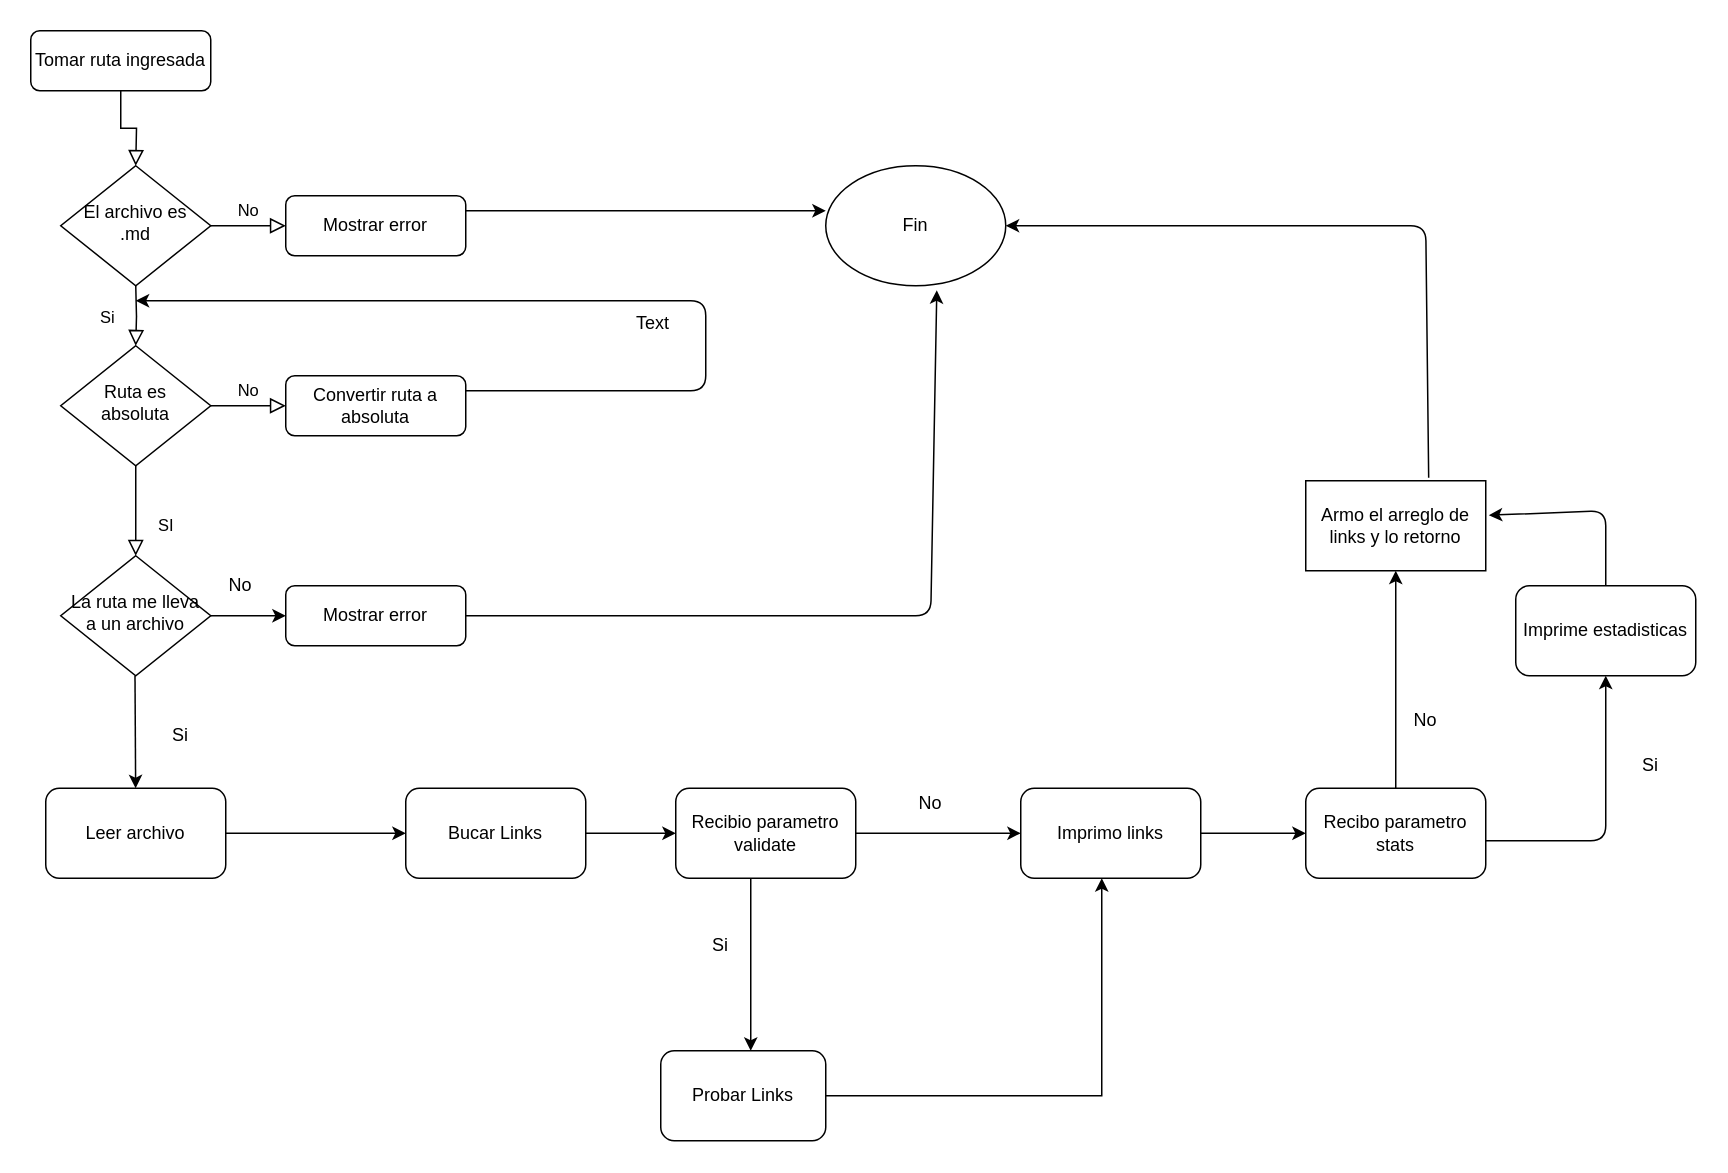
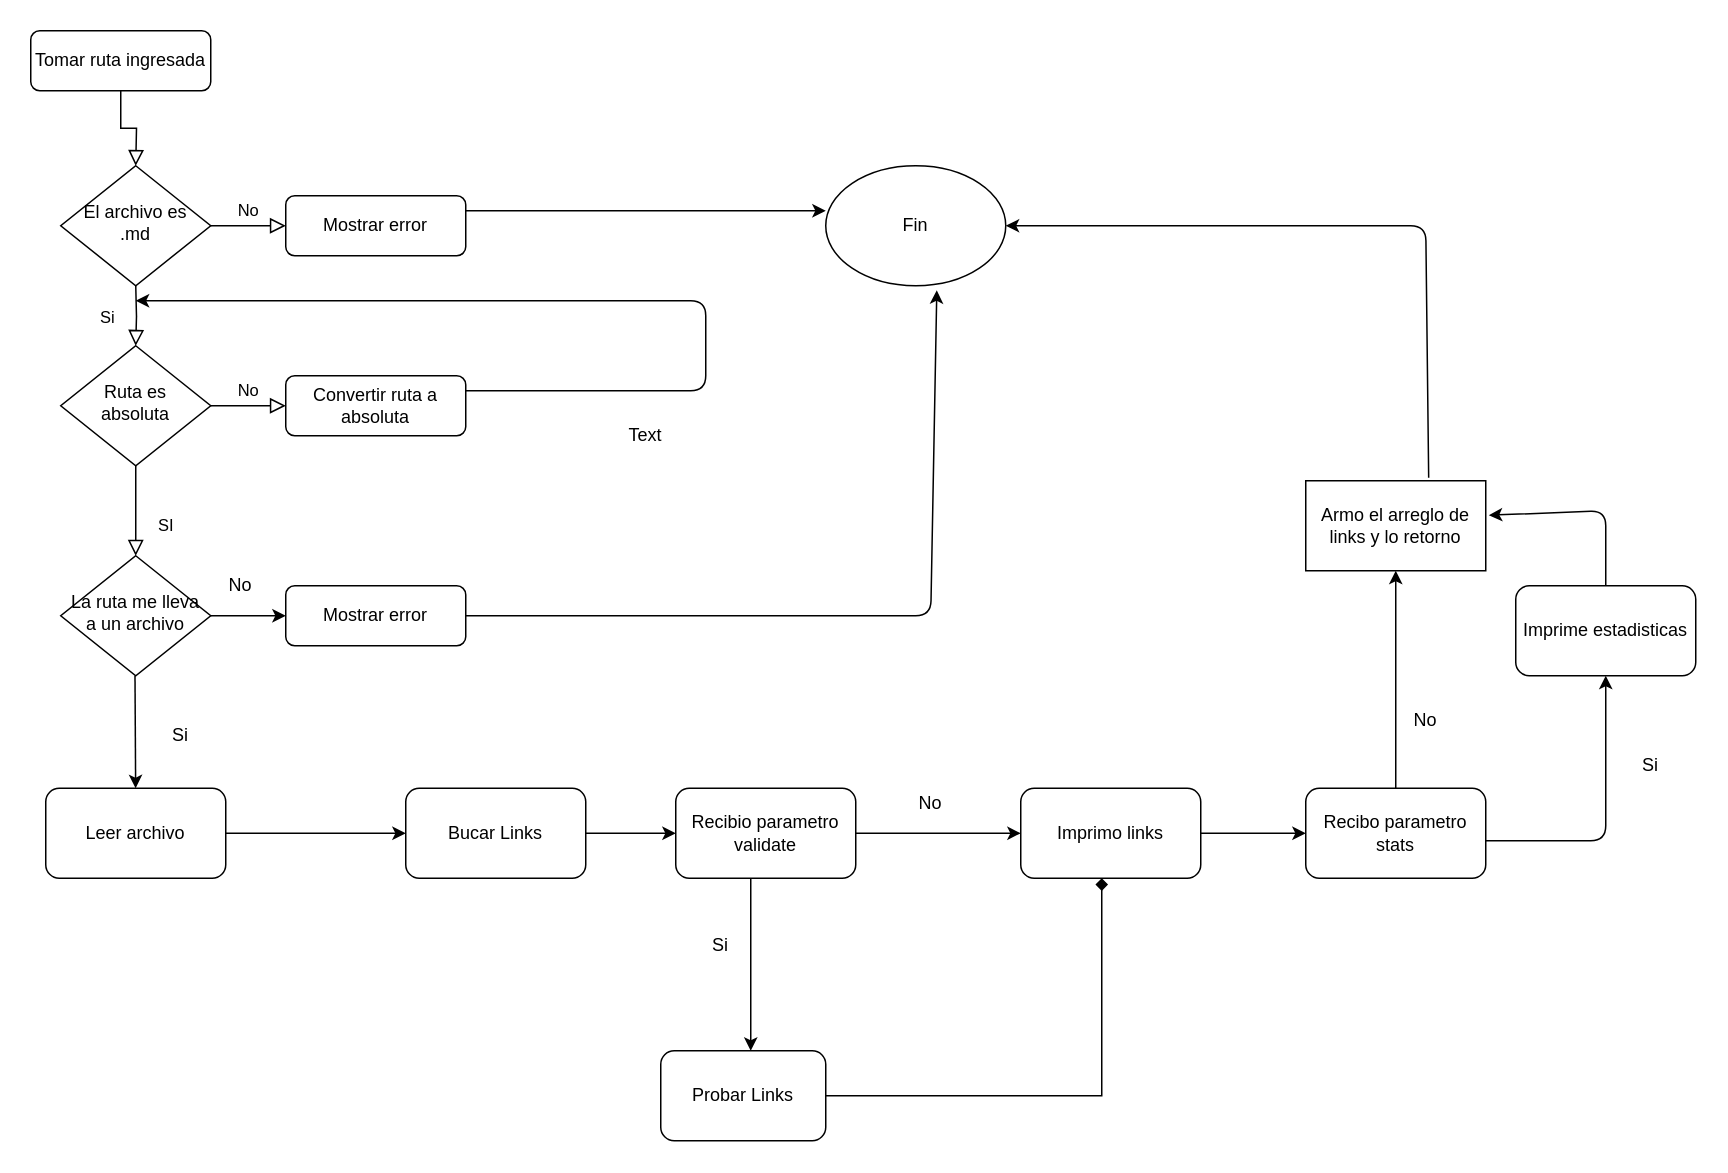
  <mxCell id="0" />
  <mxCell id="1" parent="0" />
  <mxCell id="2" value="" style="rounded=0;html=1;jettySize=auto;orthogonalLoop=1;fontSize=11;endArrow=block;endFill=0;endSize=8;strokeWidth=1;shadow=0;labelBackgroundColor=none;edgeStyle=orthogonalEdgeStyle;" parent="1" source="3" edge="1"><mxGeometry relative="1" as="geometry"><mxPoint x="90" y="110" as="targetPoint" /></mxGeometry></mxCell>
  <mxCell id="3" value="Tomar ruta ingresada" style="rounded=1;whiteSpace=wrap;html=1;fontSize=12;glass=0;strokeWidth=1;shadow=0;" parent="1" vertex="1"><mxGeometry x="20" y="20" width="120" height="40" as="geometry" /></mxCell>
  <mxCell id="4" value="Si&lt;br&gt;" style="rounded=0;html=1;jettySize=auto;orthogonalLoop=1;fontSize=11;endArrow=block;endFill=0;endSize=8;strokeWidth=1;shadow=0;labelBackgroundColor=none;edgeStyle=orthogonalEdgeStyle;" parent="1" edge="1"><mxGeometry y="20" relative="1" as="geometry"><mxPoint as="offset" /><mxPoint x="90" y="190" as="sourcePoint" /><mxPoint x="90" y="230" as="targetPoint" /></mxGeometry></mxCell>
  <mxCell id="5" value="No" style="edgeStyle=orthogonalEdgeStyle;rounded=0;html=1;jettySize=auto;orthogonalLoop=1;fontSize=11;endArrow=block;endFill=0;endSize=8;strokeWidth=1;shadow=0;labelBackgroundColor=none;" parent="1" edge="1"><mxGeometry y="10" relative="1" as="geometry"><mxPoint as="offset" /><mxPoint x="140" y="150" as="sourcePoint" /><mxPoint x="190" y="150" as="targetPoint" /></mxGeometry></mxCell>
  <mxCell id="6" value="SI" style="rounded=0;html=1;jettySize=auto;orthogonalLoop=1;fontSize=11;endArrow=block;endFill=0;endSize=8;strokeWidth=1;shadow=0;labelBackgroundColor=none;edgeStyle=orthogonalEdgeStyle;" parent="1" edge="1"><mxGeometry x="0.333" y="20" relative="1" as="geometry"><mxPoint as="offset" /><mxPoint x="90" y="370" as="targetPoint" /><mxPoint x="90" y="310" as="sourcePoint" /></mxGeometry></mxCell>
  <mxCell id="7" value="No" style="edgeStyle=orthogonalEdgeStyle;rounded=0;html=1;jettySize=auto;orthogonalLoop=1;fontSize=11;endArrow=block;endFill=0;endSize=8;strokeWidth=1;shadow=0;labelBackgroundColor=none;" parent="1" edge="1"><mxGeometry y="10" relative="1" as="geometry"><mxPoint as="offset" /><mxPoint x="140" y="270" as="sourcePoint" /><mxPoint x="190" y="270" as="targetPoint" /></mxGeometry></mxCell>
  <mxCell id="8" value="" style="endArrow=classic;html=1;exitX=1;exitY=0.25;exitDx=0;exitDy=0;" parent="1" source="20" edge="1"><mxGeometry width="50" height="50" relative="1" as="geometry"><mxPoint x="470" y="260" as="sourcePoint" /><mxPoint x="90" y="200" as="targetPoint" /><Array as="points"><mxPoint x="470" y="260" /><mxPoint x="470" y="200" /></Array></mxGeometry></mxCell>
  <mxCell id="9" value="" style="endArrow=classic;html=1;exitX=1;exitY=0.5;exitDx=0;exitDy=0;" parent="1" edge="1"><mxGeometry width="50" height="50" relative="1" as="geometry"><mxPoint x="140" y="410" as="sourcePoint" /><mxPoint x="190" y="410" as="targetPoint" /></mxGeometry></mxCell>
  <mxCell id="10" value="No" style="text;html=1;strokeColor=none;fillColor=none;align=center;verticalAlign=middle;whiteSpace=wrap;rounded=0;" parent="1" vertex="1"><mxGeometry x="140" y="380" width="40" height="20" as="geometry" /></mxCell>
  <mxCell id="11" value="Mostrar error" style="rounded=1;whiteSpace=wrap;html=1;fontSize=12;glass=0;strokeWidth=1;shadow=0;" parent="1" vertex="1"><mxGeometry x="190" y="390" width="120" height="40" as="geometry" /></mxCell>
  <mxCell id="12" value="" style="endArrow=classic;html=1;" parent="1" edge="1"><mxGeometry width="50" height="50" relative="1" as="geometry"><mxPoint x="89.5" y="450" as="sourcePoint" /><mxPoint x="89.929" y="525" as="targetPoint" /></mxGeometry></mxCell>
  <mxCell id="13" value="Si" style="text;html=1;strokeColor=none;fillColor=none;align=center;verticalAlign=middle;whiteSpace=wrap;rounded=0;" parent="1" vertex="1"><mxGeometry x="100" y="480" width="40" height="20" as="geometry" /></mxCell>
  <mxCell id="14" value="Leer archivo" style="rounded=1;whiteSpace=wrap;html=1;" parent="1" vertex="1"><mxGeometry x="30" y="525" width="120" height="60" as="geometry" /></mxCell>
- <mxCell id="15" style="edgeStyle=orthogonalEdgeStyle;rounded=0;orthogonalLoop=1;jettySize=auto;html=1;entryX=0.45;entryY=1;entryDx=0;entryDy=0;entryPerimeter=0;" edge="1" parent="1" source="16" target="36"><mxGeometry relative="1" as="geometry" /></mxCell>
+ <mxCell id="15" style="edgeStyle=orthogonalEdgeStyle;rounded=0;orthogonalLoop=1;jettySize=auto;html=1;entryX=0.45;entryY=1;entryDx=0;entryDy=0;entryPerimeter=0;endArrow=diamond;" edge="1" parent="1" source="16" target="36"><mxGeometry relative="1" as="geometry" /></mxCell>
  <mxCell id="16" value="Probar Links" style="rounded=1;whiteSpace=wrap;html=1;" parent="1" vertex="1"><mxGeometry x="440" y="700" width="110" height="60" as="geometry" /></mxCell>
  <mxCell id="17" value="La ruta me lleva a un archivo" style="rhombus;whiteSpace=wrap;html=1;shadow=0;fontFamily=Helvetica;fontSize=12;align=center;strokeWidth=1;spacing=6;spacingTop=-4;" vertex="1" parent="1"><mxGeometry x="40" y="370" width="100" height="80" as="geometry" /></mxCell>
  <mxCell id="18" value="Ruta es absoluta" style="rhombus;whiteSpace=wrap;html=1;shadow=0;fontFamily=Helvetica;fontSize=12;align=center;strokeWidth=1;spacing=6;spacingTop=-4;" vertex="1" parent="1"><mxGeometry x="40" y="230" width="100" height="80" as="geometry" /></mxCell>
  <mxCell id="19" value="El archivo es .md" style="rhombus;whiteSpace=wrap;html=1;shadow=0;fontFamily=Helvetica;fontSize=12;align=center;strokeWidth=1;spacing=6;spacingTop=-4;" vertex="1" parent="1"><mxGeometry x="40" y="110" width="100" height="80" as="geometry" /></mxCell>
  <mxCell id="20" value="Convertir ruta a absoluta" style="rounded=1;whiteSpace=wrap;html=1;fontSize=12;glass=0;strokeWidth=1;shadow=0;" vertex="1" parent="1"><mxGeometry x="190" y="250" width="120" height="40" as="geometry" /></mxCell>
  <mxCell id="21" value="Mostrar error" style="rounded=1;whiteSpace=wrap;html=1;fontSize=12;glass=0;strokeWidth=1;shadow=0;" vertex="1" parent="1"><mxGeometry x="190" y="130" width="120" height="40" as="geometry" /></mxCell>
  <mxCell id="22" value="" style="endArrow=classic;html=1;exitX=1;exitY=0.25;exitDx=0;exitDy=0;" edge="1" parent="1" source="21"><mxGeometry width="50" height="50" relative="1" as="geometry"><mxPoint x="410" y="330" as="sourcePoint" /><mxPoint x="550" y="140" as="targetPoint" /></mxGeometry></mxCell>
  <mxCell id="23" value="Fin" style="ellipse;whiteSpace=wrap;html=1;" vertex="1" parent="1"><mxGeometry x="550" y="110" width="120" height="80" as="geometry" /></mxCell>
  <mxCell id="24" value="" style="endArrow=classic;html=1;exitX=1;exitY=0.5;exitDx=0;exitDy=0;entryX=0.617;entryY=1.038;entryDx=0;entryDy=0;entryPerimeter=0;" edge="1" parent="1" source="11" target="23"><mxGeometry width="50" height="50" relative="1" as="geometry"><mxPoint x="410" y="330" as="sourcePoint" /><mxPoint x="630" y="410" as="targetPoint" /><Array as="points"><mxPoint x="620" y="410" /></Array></mxGeometry></mxCell>
  <mxCell id="25" value="" style="endArrow=classic;html=1;exitX=1;exitY=0.5;exitDx=0;exitDy=0;" edge="1" parent="1" source="14"><mxGeometry width="50" height="50" relative="1" as="geometry"><mxPoint x="344" y="560" as="sourcePoint" /><mxPoint x="270" y="555" as="targetPoint" /></mxGeometry></mxCell>
  <mxCell id="26" value="Recibio parametro validate" style="rounded=1;whiteSpace=wrap;html=1;" vertex="1" parent="1"><mxGeometry x="450" y="525" width="120" height="60" as="geometry" /></mxCell>
- <mxCell id="27" value="Text" style="text;html=1;strokeColor=none;fillColor=none;align=center;verticalAlign=middle;whiteSpace=wrap;rounded=0;" vertex="1" parent="1"><mxGeometry x="415" y="205" width="40" height="20" as="geometry" /></mxCell>
+ <mxCell id="27" value="Text" style="text;html=1;strokeColor=none;fillColor=none;align=center;verticalAlign=middle;whiteSpace=wrap;rounded=0;" vertex="1" parent="1"><mxGeometry x="410" y="280" width="40" height="20" as="geometry" /></mxCell>
  <mxCell id="28" value="Si" style="text;html=1;strokeColor=none;fillColor=none;align=center;verticalAlign=middle;whiteSpace=wrap;rounded=0;" vertex="1" parent="1"><mxGeometry x="460" y="620" width="40" height="20" as="geometry" /></mxCell>
  <mxCell id="29" value="No" style="text;html=1;strokeColor=none;fillColor=none;align=center;verticalAlign=middle;whiteSpace=wrap;rounded=0;" vertex="1" parent="1"><mxGeometry x="600" y="525" width="40" height="20" as="geometry" /></mxCell>
  <mxCell id="30" value="" style="endArrow=classic;html=1;exitX=1;exitY=0.5;exitDx=0;exitDy=0;" edge="1" parent="1" source="26"><mxGeometry width="50" height="50" relative="1" as="geometry"><mxPoint x="410" y="870" as="sourcePoint" /><mxPoint x="680" y="555" as="targetPoint" /></mxGeometry></mxCell>
  <mxCell id="31" value="Armo el arreglo de links y lo retorno" style="whiteSpace=wrap;html=1;rounded=0;" vertex="1" parent="1"><mxGeometry x="870" y="320" width="120" height="60" as="geometry" /></mxCell>
  <mxCell id="32" value="" style="endArrow=classic;html=1;entryX=1;entryY=0.5;entryDx=0;entryDy=0;exitX=0.683;exitY=-0.033;exitDx=0;exitDy=0;exitPerimeter=0;" edge="1" parent="1" source="31" target="23"><mxGeometry width="50" height="50" relative="1" as="geometry"><mxPoint x="697" y="540" as="sourcePoint" /><mxPoint x="697" y="150" as="targetPoint" /><Array as="points"><mxPoint x="950" y="150" /><mxPoint x="697" y="150" /></Array></mxGeometry></mxCell>
  <mxCell id="33" value="" style="endArrow=classic;html=1;exitX=0.5;exitY=1;exitDx=0;exitDy=0;" edge="1" parent="1"><mxGeometry width="50" height="50" relative="1" as="geometry"><mxPoint x="500" y="585" as="sourcePoint" /><mxPoint x="500" y="700" as="targetPoint" /></mxGeometry></mxCell>
  <mxCell id="34" value="Bucar Links" style="rounded=1;whiteSpace=wrap;html=1;" vertex="1" parent="1"><mxGeometry x="270" y="525" width="120" height="60" as="geometry" /></mxCell>
  <mxCell id="35" value="" style="endArrow=classic;html=1;exitX=1;exitY=0.5;exitDx=0;exitDy=0;entryX=0;entryY=0.5;entryDx=0;entryDy=0;" edge="1" parent="1" source="34" target="26"><mxGeometry width="50" height="50" relative="1" as="geometry"><mxPoint x="410" y="760" as="sourcePoint" /><mxPoint x="460" y="710" as="targetPoint" /></mxGeometry></mxCell>
  <mxCell id="36" value="Imprimo links" style="rounded=1;whiteSpace=wrap;html=1;" vertex="1" parent="1"><mxGeometry x="680" y="525" width="120" height="60" as="geometry" /></mxCell>
  <mxCell id="37" value="" style="endArrow=classic;html=1;exitX=1;exitY=0.5;exitDx=0;exitDy=0;" edge="1" parent="1" source="36"><mxGeometry width="50" height="50" relative="1" as="geometry"><mxPoint x="810" y="580" as="sourcePoint" /><mxPoint x="870" y="555" as="targetPoint" /></mxGeometry></mxCell>
  <mxCell id="38" style="edgeStyle=orthogonalEdgeStyle;rounded=0;orthogonalLoop=1;jettySize=auto;html=1;entryX=0.5;entryY=1;entryDx=0;entryDy=0;" edge="1" parent="1" source="39" target="31"><mxGeometry relative="1" as="geometry"><mxPoint x="930" y="450" as="targetPoint" /></mxGeometry></mxCell>
  <mxCell id="39" value="Recibo parametro stats" style="rounded=1;whiteSpace=wrap;html=1;" vertex="1" parent="1"><mxGeometry x="870" y="525" width="120" height="60" as="geometry" /></mxCell>
  <mxCell id="40" value="No" style="text;html=1;strokeColor=none;fillColor=none;align=center;verticalAlign=middle;whiteSpace=wrap;rounded=0;" vertex="1" parent="1"><mxGeometry x="930" y="470" width="40" height="20" as="geometry" /></mxCell>
  <mxCell id="41" value="" style="endArrow=classic;html=1;" edge="1" parent="1"><mxGeometry width="50" height="50" relative="1" as="geometry"><mxPoint x="990" y="560" as="sourcePoint" /><mxPoint x="1070" y="450" as="targetPoint" /><Array as="points"><mxPoint x="1070" y="560" /></Array></mxGeometry></mxCell>
  <mxCell id="42" value="Si" style="text;html=1;strokeColor=none;fillColor=none;align=center;verticalAlign=middle;whiteSpace=wrap;rounded=0;" vertex="1" parent="1"><mxGeometry x="1080" y="500" width="40" height="20" as="geometry" /></mxCell>
  <mxCell id="43" value="Imprime estadisticas" style="rounded=1;whiteSpace=wrap;html=1;" vertex="1" parent="1"><mxGeometry x="1010" y="390" width="120" height="60" as="geometry" /></mxCell>
  <mxCell id="44" value="" style="endArrow=classic;html=1;entryX=1.017;entryY=0.383;entryDx=0;entryDy=0;entryPerimeter=0;" edge="1" parent="1" target="31"><mxGeometry width="50" height="50" relative="1" as="geometry"><mxPoint x="1070" y="390" as="sourcePoint" /><mxPoint x="1120" y="340" as="targetPoint" /><Array as="points"><mxPoint x="1070" y="340" /></Array></mxGeometry></mxCell>
